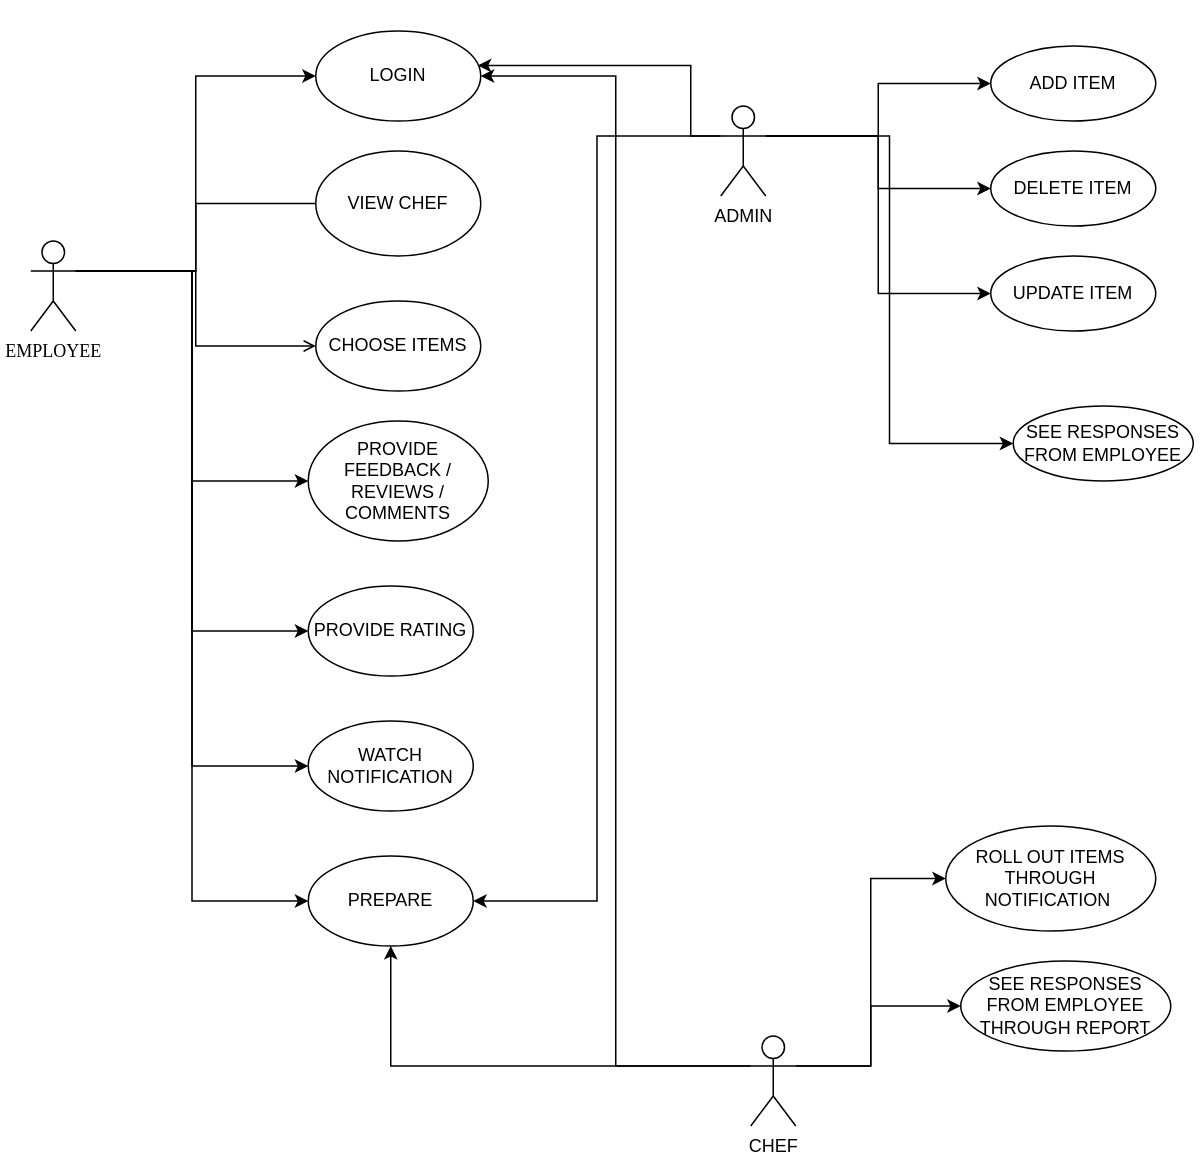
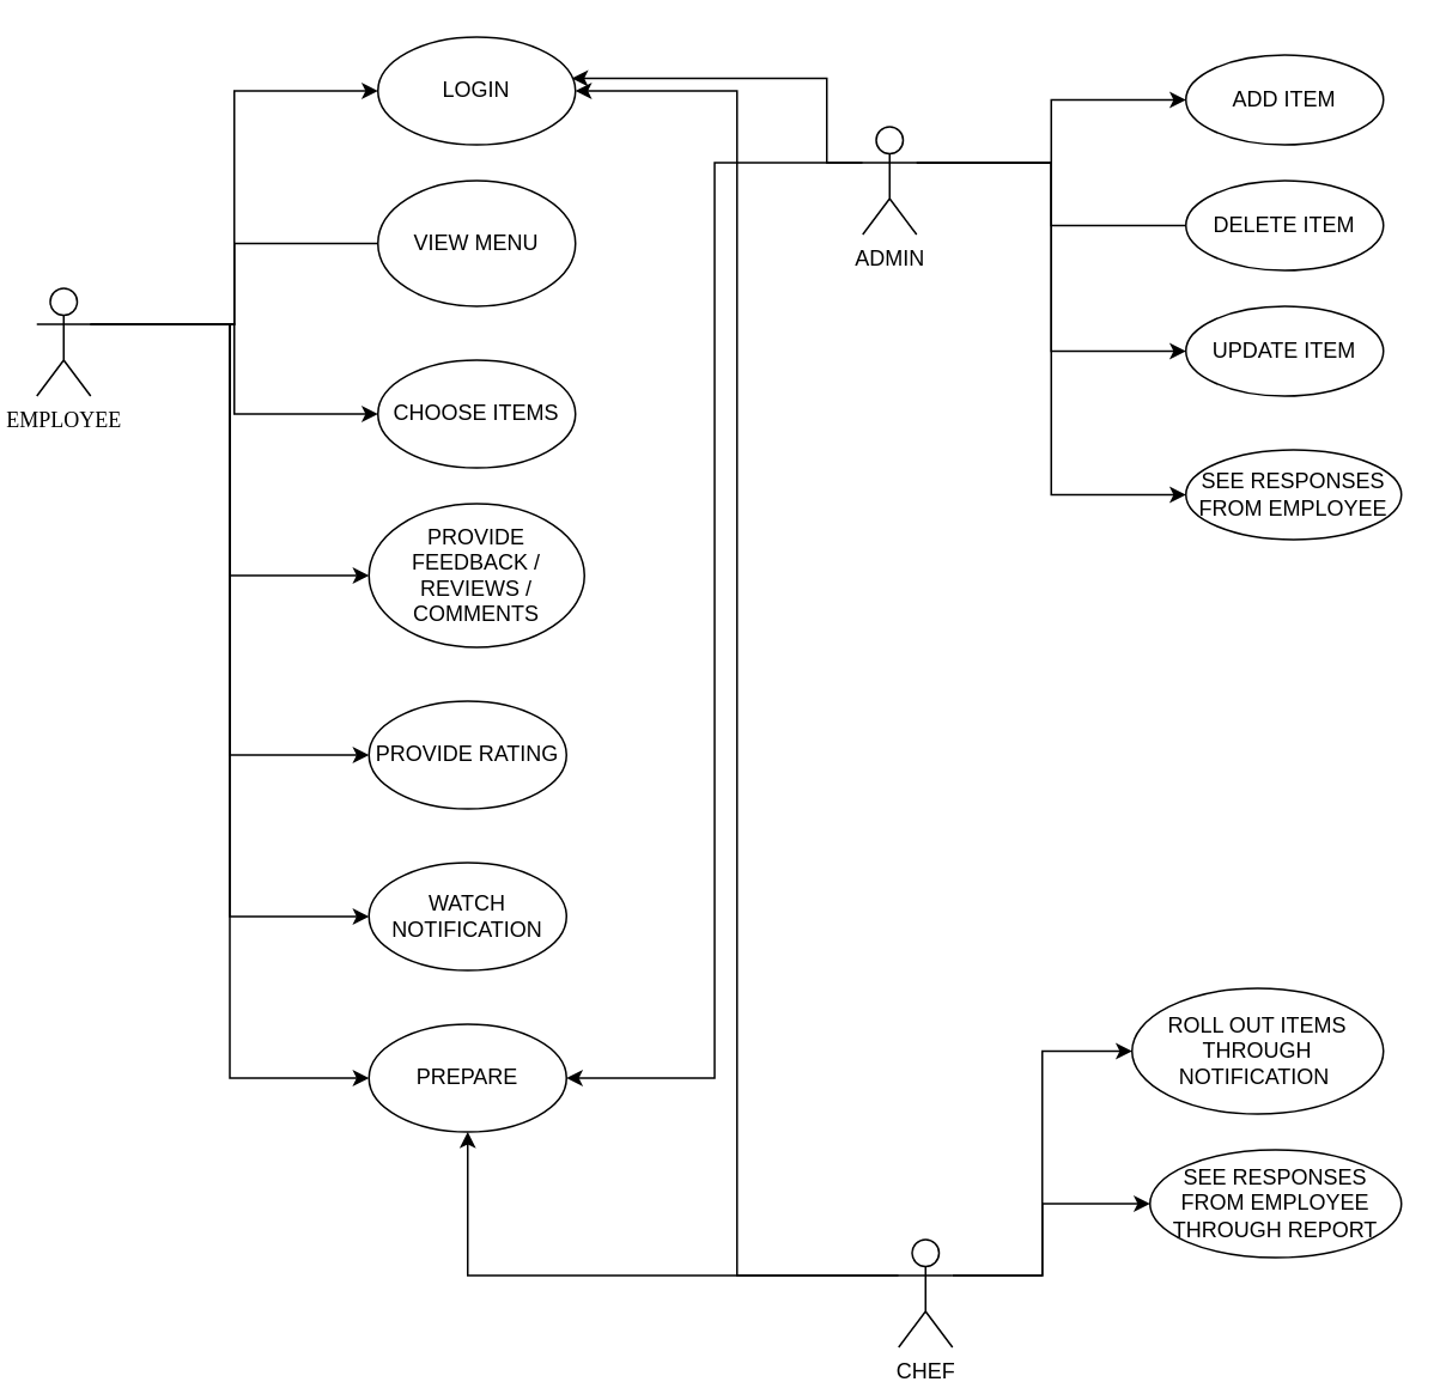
  <mxCell id="0" />
  <mxCell id="1" parent="0" />
  <mxCell id="2" style="edgeStyle=orthogonalEdgeStyle;rounded=0;orthogonalLoop=1;jettySize=auto;html=1;exitX=1;exitY=0.333;exitDx=0;exitDy=0;exitPerimeter=0;entryX=0;entryY=0.5;entryDx=0;entryDy=0;" edge="1" parent="1" source="9" target="32"><mxGeometry relative="1" as="geometry" /></mxCell>
  <mxCell id="3" style="edgeStyle=orthogonalEdgeStyle;rounded=0;orthogonalLoop=1;jettySize=auto;html=1;exitX=1;exitY=0.333;exitDx=0;exitDy=0;exitPerimeter=0;entryX=0;entryY=0.5;entryDx=0;entryDy=0;" edge="1" parent="1" source="9" target="33"><mxGeometry relative="1" as="geometry" /></mxCell>
  <mxCell id="4" style="edgeStyle=orthogonalEdgeStyle;rounded=0;orthogonalLoop=1;jettySize=auto;html=1;exitX=1;exitY=0.333;exitDx=0;exitDy=0;exitPerimeter=0;entryX=0;entryY=0.5;entryDx=0;entryDy=0;" edge="1" parent="1" source="9" target="21"><mxGeometry relative="1" as="geometry" /></mxCell>
  <mxCell id="5" style="edgeStyle=orthogonalEdgeStyle;rounded=0;orthogonalLoop=1;jettySize=auto;html=1;exitX=1;exitY=0.333;exitDx=0;exitDy=0;exitPerimeter=0;entryX=0;entryY=0.5;entryDx=0;entryDy=0;endArrow=none;" edge="1" parent="1" source="9" target="22"><mxGeometry relative="1" as="geometry" /></mxCell>
- <mxCell id="6" style="edgeStyle=orthogonalEdgeStyle;rounded=0;orthogonalLoop=1;jettySize=auto;html=1;exitX=1;exitY=0.333;exitDx=0;exitDy=0;exitPerimeter=0;entryX=0;entryY=0.5;entryDx=0;entryDy=0;endArrow=open;" edge="1" parent="1" source="9" target="25"><mxGeometry relative="1" as="geometry" /></mxCell>
+ <mxCell id="6" style="edgeStyle=orthogonalEdgeStyle;rounded=0;orthogonalLoop=1;jettySize=auto;html=1;exitX=1;exitY=0.333;exitDx=0;exitDy=0;exitPerimeter=0;entryX=0;entryY=0.5;entryDx=0;entryDy=0;" edge="1" parent="1" source="9" target="25"><mxGeometry relative="1" as="geometry" /></mxCell>
  <mxCell id="7" style="edgeStyle=orthogonalEdgeStyle;rounded=0;orthogonalLoop=1;jettySize=auto;html=1;exitX=1;exitY=0.333;exitDx=0;exitDy=0;exitPerimeter=0;entryX=0;entryY=0.5;entryDx=0;entryDy=0;" edge="1" parent="1" source="9" target="23"><mxGeometry relative="1" as="geometry" /></mxCell>
  <mxCell id="8" style="edgeStyle=orthogonalEdgeStyle;rounded=0;orthogonalLoop=1;jettySize=auto;html=1;exitX=1;exitY=0.333;exitDx=0;exitDy=0;exitPerimeter=0;entryX=0;entryY=0.5;entryDx=0;entryDy=0;" edge="1" parent="1" source="9" target="24"><mxGeometry relative="1" as="geometry" /></mxCell>
  <mxCell id="9" value="EMPLOYEE" style="shape=umlActor;verticalLabelPosition=bottom;verticalAlign=top;html=1;fontFamily=Times New Roman;" vertex="1" parent="1"><mxGeometry x="20" y="160" width="30" height="60" as="geometry" /></mxCell>
  <mxCell id="10" style="edgeStyle=orthogonalEdgeStyle;rounded=0;orthogonalLoop=1;jettySize=auto;html=1;exitX=0;exitY=0.333;exitDx=0;exitDy=0;exitPerimeter=0;entryX=1;entryY=0.5;entryDx=0;entryDy=0;" edge="1" parent="1" source="14" target="21"><mxGeometry relative="1" as="geometry" /></mxCell>
  <mxCell id="11" style="edgeStyle=orthogonalEdgeStyle;rounded=0;orthogonalLoop=1;jettySize=auto;html=1;exitX=0;exitY=0.333;exitDx=0;exitDy=0;exitPerimeter=0;entryX=0.5;entryY=1;entryDx=0;entryDy=0;" edge="1" parent="1" source="14" target="32"><mxGeometry relative="1" as="geometry" /></mxCell>
  <mxCell id="12" style="edgeStyle=orthogonalEdgeStyle;rounded=0;orthogonalLoop=1;jettySize=auto;html=1;exitX=1;exitY=0.333;exitDx=0;exitDy=0;exitPerimeter=0;entryX=0;entryY=0.5;entryDx=0;entryDy=0;" edge="1" parent="1" source="14" target="31"><mxGeometry relative="1" as="geometry" /></mxCell>
  <mxCell id="13" style="edgeStyle=orthogonalEdgeStyle;rounded=0;orthogonalLoop=1;jettySize=auto;html=1;exitX=1;exitY=0.333;exitDx=0;exitDy=0;exitPerimeter=0;entryX=0;entryY=0.5;entryDx=0;entryDy=0;" edge="1" parent="1" source="14" target="34"><mxGeometry relative="1" as="geometry"><Array as="points"><mxPoint x="580" y="710" /><mxPoint x="580" y="670" /></Array></mxGeometry></mxCell>
  <mxCell id="14" value="CHEF" style="shape=umlActor;verticalLabelPosition=bottom;verticalAlign=top;html=1;" vertex="1" parent="1"><mxGeometry x="500" y="690" width="30" height="60" as="geometry" /></mxCell>
  <mxCell id="15" style="edgeStyle=orthogonalEdgeStyle;rounded=0;orthogonalLoop=1;jettySize=auto;html=1;exitX=1;exitY=0.333;exitDx=0;exitDy=0;exitPerimeter=0;entryX=0;entryY=0.5;entryDx=0;entryDy=0;" edge="1" parent="1" source="20" target="27"><mxGeometry relative="1" as="geometry"><mxPoint x="650" y="50" as="targetPoint" /></mxGeometry></mxCell>
- <mxCell id="16" style="edgeStyle=orthogonalEdgeStyle;rounded=0;orthogonalLoop=1;jettySize=auto;html=1;exitX=1;exitY=0.333;exitDx=0;exitDy=0;exitPerimeter=0;entryX=0;entryY=0.5;entryDx=0;entryDy=0;" edge="1" parent="1" source="20" target="28"><mxGeometry relative="1" as="geometry" /></mxCell>
+ <mxCell id="16" style="edgeStyle=orthogonalEdgeStyle;rounded=0;orthogonalLoop=1;jettySize=auto;html=1;exitX=1;exitY=0.333;exitDx=0;exitDy=0;exitPerimeter=0;entryX=0;entryY=0.5;entryDx=0;entryDy=0;endArrow=none;" edge="1" parent="1" source="20" target="28"><mxGeometry relative="1" as="geometry" /></mxCell>
  <mxCell id="17" style="edgeStyle=orthogonalEdgeStyle;rounded=0;orthogonalLoop=1;jettySize=auto;html=1;exitX=1;exitY=0.333;exitDx=0;exitDy=0;exitPerimeter=0;entryX=0;entryY=0.5;entryDx=0;entryDy=0;" edge="1" parent="1" source="20" target="29"><mxGeometry relative="1" as="geometry" /></mxCell>
  <mxCell id="18" style="edgeStyle=orthogonalEdgeStyle;rounded=0;orthogonalLoop=1;jettySize=auto;html=1;exitX=1;exitY=0.333;exitDx=0;exitDy=0;exitPerimeter=0;entryX=0;entryY=0.5;entryDx=0;entryDy=0;" edge="1" parent="1" source="20" target="30"><mxGeometry relative="1" as="geometry" /></mxCell>
  <mxCell id="19" style="edgeStyle=orthogonalEdgeStyle;rounded=0;orthogonalLoop=1;jettySize=auto;html=1;exitX=0;exitY=0.333;exitDx=0;exitDy=0;exitPerimeter=0;entryX=1;entryY=0.5;entryDx=0;entryDy=0;" edge="1" parent="1" source="20" target="32"><mxGeometry relative="1" as="geometry" /></mxCell>
  <mxCell id="20" value="ADMIN" style="shape=umlActor;verticalLabelPosition=bottom;verticalAlign=top;html=1;" vertex="1" parent="1"><mxGeometry x="480" y="70" width="30" height="60" as="geometry" /></mxCell>
  <mxCell id="21" value="LOGIN" style="ellipse;whiteSpace=wrap;html=1;" vertex="1" parent="1"><mxGeometry x="210" y="20" width="110" height="60" as="geometry" /></mxCell>
- <mxCell id="22" value="VIEW CHEF" style="ellipse;whiteSpace=wrap;html=1;" vertex="1" parent="1"><mxGeometry x="210" y="100" width="110" height="70" as="geometry" /></mxCell>
+ <mxCell id="22" value="VIEW MENU" style="ellipse;whiteSpace=wrap;html=1;" vertex="1" parent="1"><mxGeometry x="210" y="100" width="110" height="70" as="geometry" /></mxCell>
  <mxCell id="23" value="PROVIDE FEEDBACK / REVIEWS / COMMENTS" style="ellipse;whiteSpace=wrap;html=1;" vertex="1" parent="1"><mxGeometry x="205" y="280" width="120" height="80" as="geometry" /></mxCell>
  <mxCell id="24" value="PROVIDE RATING" style="ellipse;whiteSpace=wrap;html=1;" vertex="1" parent="1"><mxGeometry x="205" y="390" width="110" height="60" as="geometry" /></mxCell>
  <mxCell id="25" value="CHOOSE ITEMS" style="ellipse;whiteSpace=wrap;html=1;" vertex="1" parent="1"><mxGeometry x="210" y="200" width="110" height="60" as="geometry" /></mxCell>
  <mxCell id="26" style="edgeStyle=orthogonalEdgeStyle;rounded=0;orthogonalLoop=1;jettySize=auto;html=1;exitX=0;exitY=0.333;exitDx=0;exitDy=0;exitPerimeter=0;entryX=0.982;entryY=0.383;entryDx=0;entryDy=0;entryPerimeter=0;" edge="1" parent="1" source="20" target="21"><mxGeometry relative="1" as="geometry"><Array as="points"><mxPoint x="460" y="90" /><mxPoint x="460" y="43" /></Array></mxGeometry></mxCell>
  <mxCell id="27" value="ADD ITEM" style="ellipse;whiteSpace=wrap;html=1;" vertex="1" parent="1"><mxGeometry x="660" y="30" width="110" height="50" as="geometry" /></mxCell>
  <mxCell id="28" value="DELETE ITEM" style="ellipse;whiteSpace=wrap;html=1;" vertex="1" parent="1"><mxGeometry x="660" y="100" width="110" height="50" as="geometry" /></mxCell>
  <mxCell id="29" value="UPDATE ITEM" style="ellipse;whiteSpace=wrap;html=1;" vertex="1" parent="1"><mxGeometry x="660" y="170" width="110" height="50" as="geometry" /></mxCell>
- <mxCell id="30" value="SEE RESPONSES FROM EMPLOYEE" style="ellipse;whiteSpace=wrap;html=1;" vertex="1" parent="1"><mxGeometry x="675" y="270" width="120" height="50" as="geometry" /></mxCell>
+ <mxCell id="30" value="SEE RESPONSES FROM EMPLOYEE" style="ellipse;whiteSpace=wrap;html=1;" vertex="1" parent="1"><mxGeometry x="660" y="250" width="120" height="50" as="geometry" /></mxCell>
  <mxCell id="31" value="ROLL OUT ITEMS THROUGH NOTIFICATION&amp;nbsp;&lt;span style=&quot;color: rgba(0, 0, 0, 0); font-family: monospace; font-size: 0px; text-align: start; text-wrap: nowrap;&quot;&gt;%3CmxGraphModel%3E%3Croot%3E%3CmxCell%20id%3D%220%22%2F%3E%3CmxCell%20id%3D%221%22%20parent%3D%220%22%2F%3E%3CmxCell%20id%3D%222%22%20value%3D%22PROVIDE%20RATING%22%20style%3D%22ellipse%3BwhiteSpace%3Dwrap%3Bhtml%3D1%3B%22%20vertex%3D%221%22%20parent%3D%221%22%3E%3CmxGeometry%20x%3D%22260%22%20y%3D%22460%22%20width%3D%22110%22%20height%3D%2260%22%20as%3D%22geometry%22%2F%3E%3C%2FmxCell%3E%3C%2Froot%3E%3C%2FmxGraphModel%3E&lt;/span&gt;" style="ellipse;whiteSpace=wrap;html=1;" vertex="1" parent="1"><mxGeometry x="630" y="550" width="140" height="70" as="geometry" /></mxCell>
  <mxCell id="32" value="PREPARE" style="ellipse;whiteSpace=wrap;html=1;" vertex="1" parent="1"><mxGeometry x="205" y="570" width="110" height="60" as="geometry" /></mxCell>
  <mxCell id="33" value="WATCH NOTIFICATION" style="ellipse;whiteSpace=wrap;html=1;" vertex="1" parent="1"><mxGeometry x="205" y="480" width="110" height="60" as="geometry" /></mxCell>
  <mxCell id="34" value="SEE RESPONSES FROM EMPLOYEE THROUGH REPORT" style="ellipse;whiteSpace=wrap;html=1;" vertex="1" parent="1"><mxGeometry x="640" y="640" width="140" height="60" as="geometry" /></mxCell>
